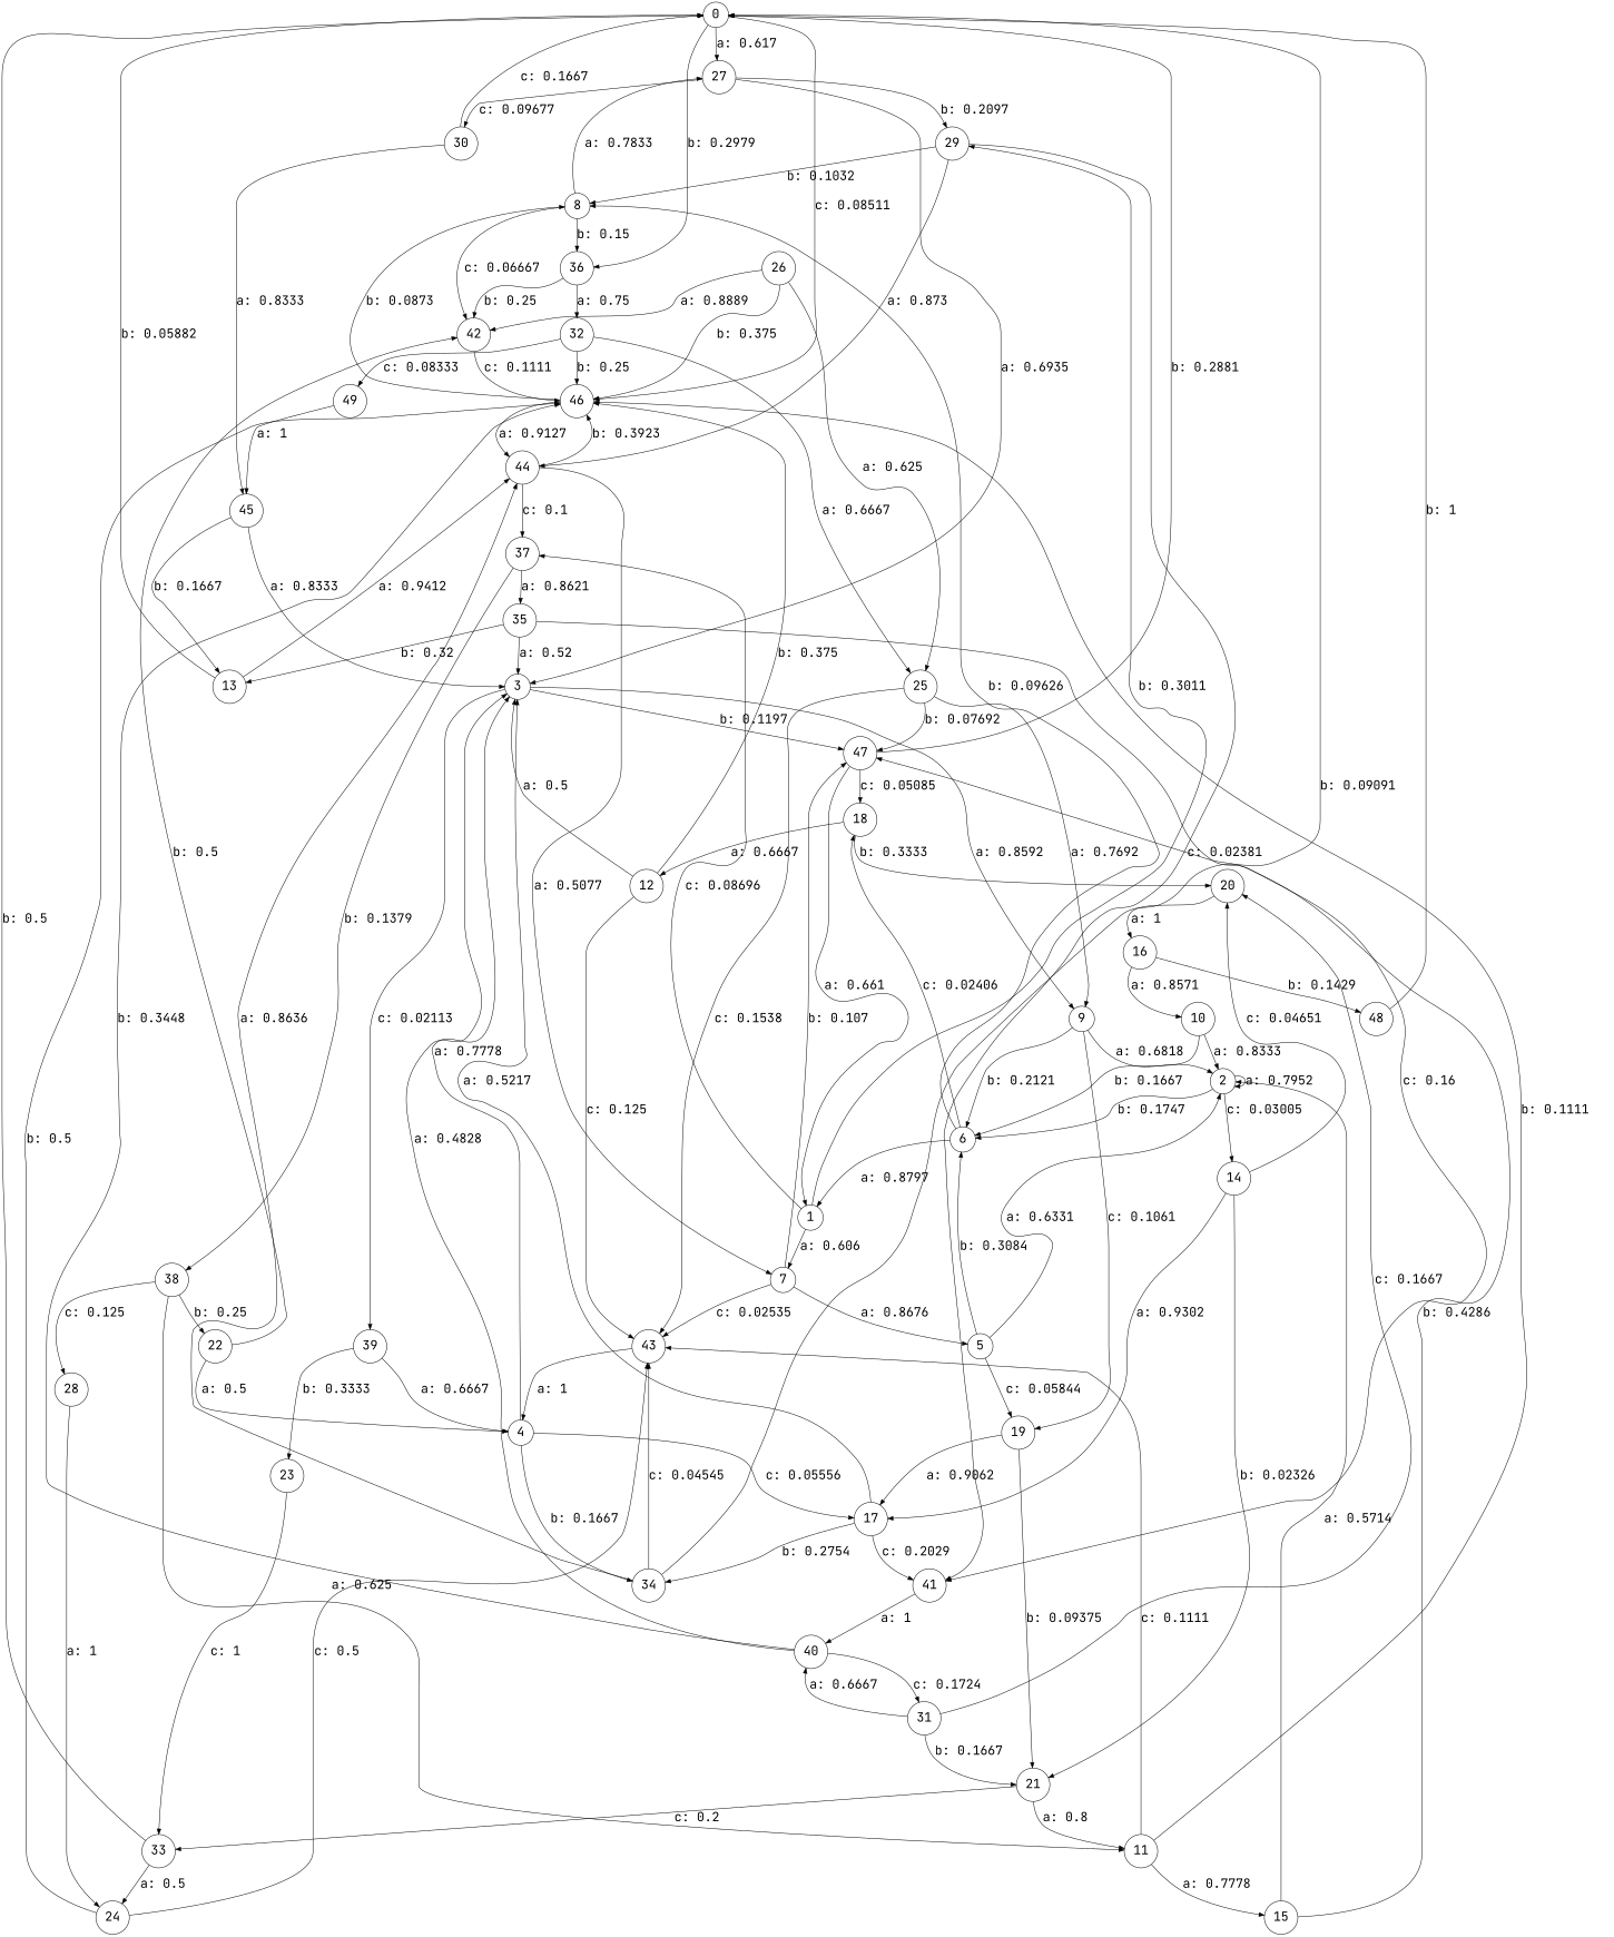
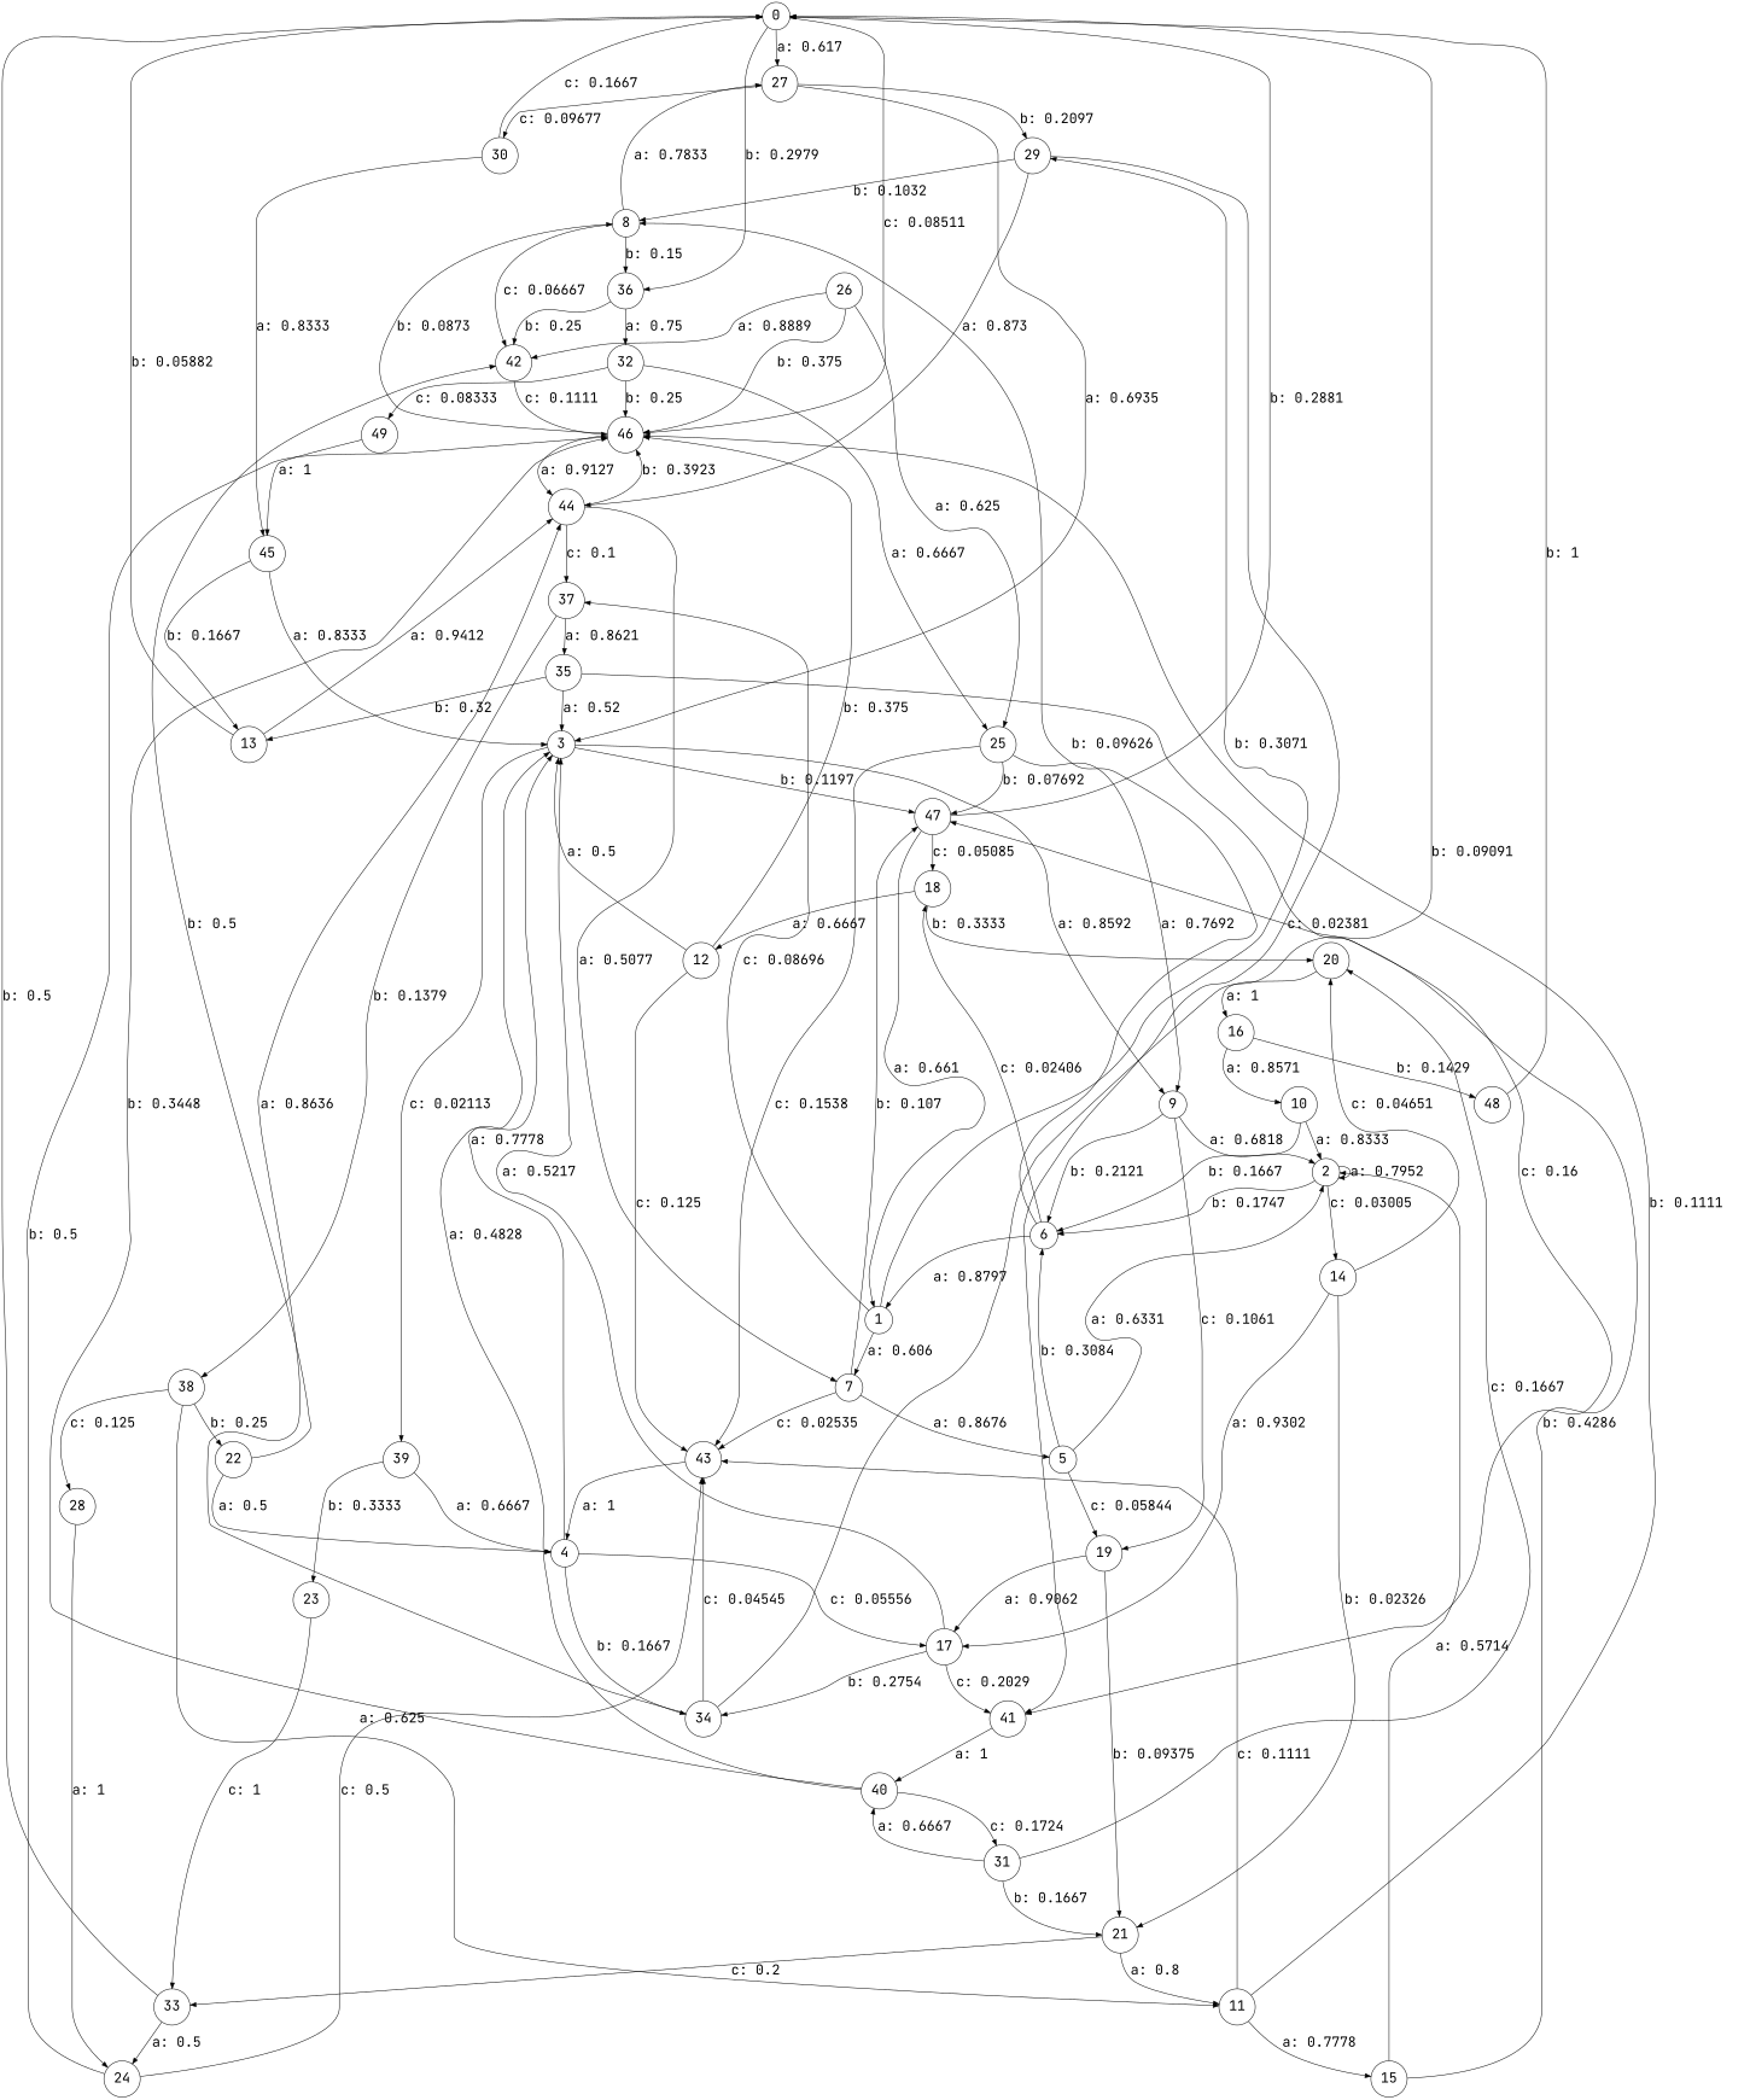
  digraph {
    fontname="JetBrains Mono"
    node [fontname="JetBrains Mono" fontsize=24 shape=circle]
    edge [fontname="JetBrains Mono" fontsize=24]
    0
    27
    36
    46
    29
    3
    30
    42
    32
    8
    44
    41
    47
    9
    39
    45
    25
    49
    7
    37
    1
    5
    43
    35
    38
    18
    2
    6
    19
    4
    40
    13
    11
    22
    28
    14
    17
    21
    20
    12
    34
    33
    16
    23
    31
    26
    10
    15
    24
    48
    0 -> 27 [label="a: 0.617    "]
    0 -> 36 [label="b: 0.2979   "]
    0 -> 46 [label="c: 0.08511  "]
    27 -> 29 [label="b: 0.2097   "]
    27 -> 3 [label="a: 0.6935   "]
    27 -> 30 [label="c: 0.09677  "]
    36 -> 42 [label="b: 0.25     "]
    36 -> 32 [label="a: 0.75     "]
    46 -> 8 [label="b: 0.0873   "]
    46 -> 44 [label="a: 0.9127   "]
    29 -> 8 [label="b: 0.1032   "]
    29 -> 44 [label="a: 0.873    "]
    29 -> 41 [label="c: 0.02381  "]
    3 -> 47 [label="b: 0.1197   "]
    3 -> 9 [label="a: 0.8592   "]
    3 -> 39 [label="c: 0.02113  "]
    30 -> 0 [label="c: 0.1667   "]
    30 -> 45 [label="a: 0.8333   "]
    42 -> 46 [label="c: 0.1111   "]
    32 -> 46 [label="b: 0.25     "]
    32 -> 25 [label="a: 0.6667   "]
    32 -> 49 [label="c: 0.08333  "]
    8 -> 27 [label="a: 0.7833   "]
    8 -> 36 [label="b: 0.15     "]
    8 -> 42 [label="c: 0.06667  "]
    44 -> 46 [label="b: 0.3923   "]
    44 -> 7 [label="a: 0.5077   "]
    44 -> 37 [label="c: 0.1      "]
    41 -> 40 [label="a: 1        "]
    47 -> 0 [label="b: 0.2881   "]
    47 -> 1 [label="a: 0.661    "]
    47 -> 18 [label="c: 0.05085  "]
    9 -> 2 [label="a: 0.6818   "]
    9 -> 6 [label="b: 0.2121   "]
    9 -> 19 [label="c: 0.1061   "]
    39 -> 4 [label="a: 0.6667   "]
    39 -> 23 [label="b: 0.3333   "]
    45 -> 3 [label="a: 0.8333   "]
    45 -> 13 [label="b: 0.1667   "]
    25 -> 47 [label="b: 0.07692  "]
    25 -> 9 [label="a: 0.7692   "]
    25 -> 43 [label="c: 0.1538   "]
    49 -> 45 [label="a: 1        "]
    7 -> 47 [label="b: 0.107    "]
    7 -> 5 [label="a: 0.8676   "]
    7 -> 43 [label="c: 0.02535  "]
    37 -> 35 [label="a: 0.8621   "]
    37 -> 38 [label="b: 0.1379   "]
-   1 -> 29 [label="b: 0.3011   "]
+   1 -> 29 [label="b: 0.3071   "]
    1 -> 7 [label="a: 0.606    "]
    1 -> 37 [label="c: 0.08696  "]
    5 -> 2 [label="a: 0.6331   "]
    5 -> 6 [label="b: 0.3084   "]
    5 -> 19 [label="c: 0.05844  "]
    43 -> 4 [label="a: 1        "]
    35 -> 3 [label="a: 0.52     "]
    35 -> 41 [label="c: 0.16     "]
    35 -> 13 [label="b: 0.32     "]
    38 -> 11 [label="a: 0.625    "]
    38 -> 22 [label="b: 0.25     "]
    38 -> 28 [label="c: 0.125    "]
    18 -> 20 [label="b: 0.3333   "]
    18 -> 12 [label="a: 0.6667   "]
    2 -> 2 [label="a: 0.7952   "]
    2 -> 6 [label="b: 0.1747   "]
    2 -> 14 [label="c: 0.03005  "]
    6 -> 8 [label="b: 0.09626  "]
    6 -> 1 [label="a: 0.8797   "]
    6 -> 18 [label="c: 0.02406  "]
    19 -> 17 [label="a: 0.9062   "]
    19 -> 21 [label="b: 0.09375  "]
    4 -> 3 [label="a: 0.7778   "]
    4 -> 17 [label="c: 0.05556  "]
    4 -> 34 [label="b: 0.1667   "]
    40 -> 46 [label="b: 0.3448   "]
    40 -> 3 [label="a: 0.4828   "]
    40 -> 31 [label="c: 0.1724   "]
    13 -> 0 [label="b: 0.05882  "]
    13 -> 44 [label="a: 0.9412   "]
    11 -> 46 [label="b: 0.1111   "]
    11 -> 43 [label="c: 0.1111   "]
    11 -> 15 [label="a: 0.7778   "]
    22 -> 42 [label="b: 0.5      "]
    22 -> 4 [label="a: 0.5      "]
    28 -> 24 [label="a: 1        "]
    14 -> 17 [label="a: 0.9302   "]
    14 -> 21 [label="b: 0.02326  "]
    14 -> 20 [label="c: 0.04651  "]
    17 -> 3 [label="a: 0.5217   "]
    17 -> 41 [label="c: 0.2029   "]
    17 -> 34 [label="b: 0.2754   "]
    21 -> 11 [label="a: 0.8      "]
    21 -> 33 [label="c: 0.2      "]
    20 -> 16 [label="a: 1        "]
    12 -> 46 [label="b: 0.375    "]
    12 -> 3 [label="a: 0.5      "]
    12 -> 43 [label="c: 0.125    "]
    34 -> 0 [label="b: 0.09091  "]
    34 -> 44 [label="a: 0.8636   "]
    34 -> 43 [label="c: 0.04545  "]
    33 -> 0 [label="b: 0.5      "]
    33 -> 24 [label="a: 0.5      "]
    16 -> 10 [label="a: 0.8571   "]
    16 -> 48 [label="b: 0.1429   "]
    23 -> 33 [label="c: 1        "]
    31 -> 40 [label="a: 0.6667   "]
    31 -> 21 [label="b: 0.1667   "]
    31 -> 20 [label="c: 0.1667   "]
    26 -> 46 [label="b: 0.375    "]
    26 -> 42 [label="a: 0.8889   "]
    26 -> 25 [label="a: 0.625    "]
    10 -> 2 [label="a: 0.8333   "]
    10 -> 6 [label="b: 0.1667   "]
    15 -> 47 [label="b: 0.4286   "]
    15 -> 2 [label="a: 0.5714   "]
    24 -> 46 [label="b: 0.5      "]
    24 -> 43 [label="c: 0.5      "]
    48 -> 0 [label="b: 1        "]
  }
